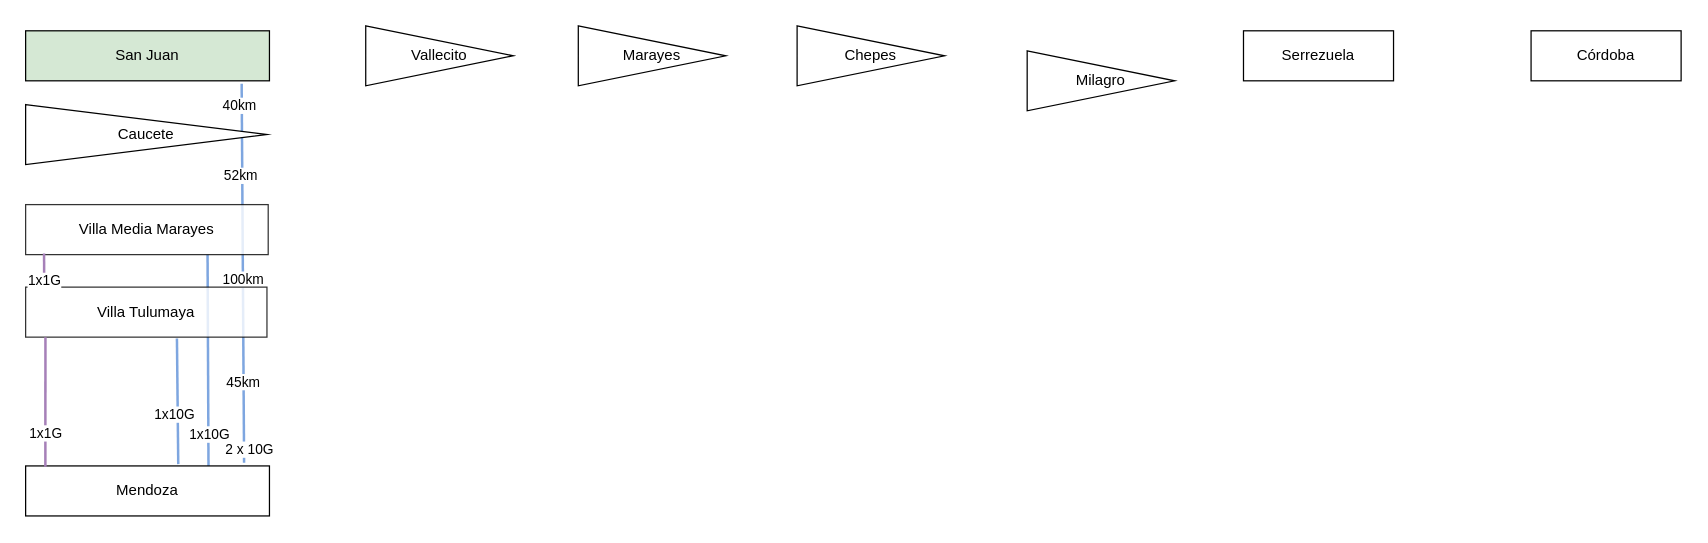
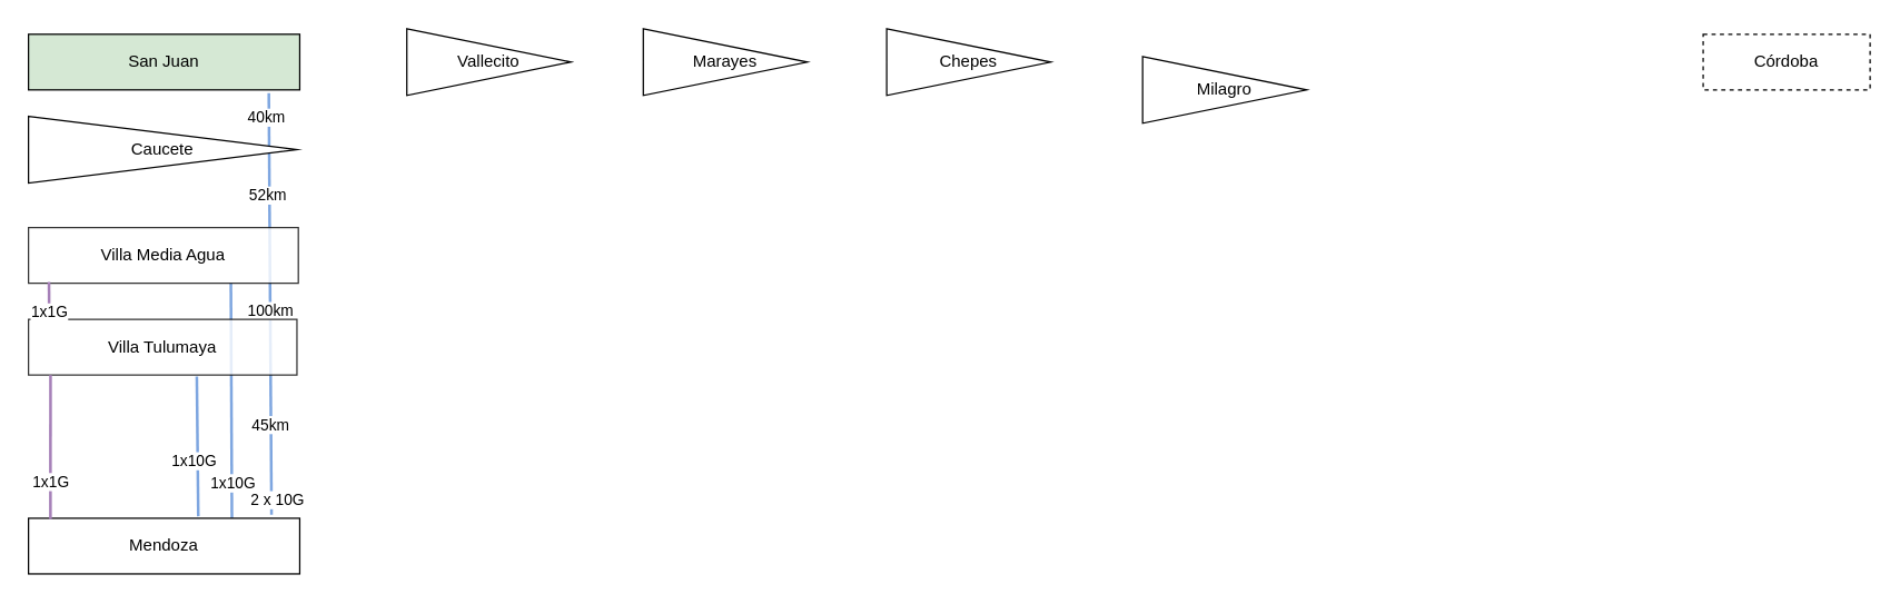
  <mxCell id="0" />
  <mxCell id="1" parent="0" />
  <mxCell id="2" value="" style="endArrow=none;html=1;rounded=0;strokeWidth=2;exitX=0.75;exitY=0;exitDx=0;exitDy=0;entryX=0.75;entryY=1;entryDx=0;entryDy=0;strokeColor=#7EA6E0;" edge="1" parent="1" source="10" target="13"><mxGeometry width="50" height="50" relative="1" as="geometry"><mxPoint x="103" y="347" as="sourcePoint" /><mxPoint x="360" y="233" as="targetPoint" /></mxGeometry></mxCell>
  <mxCell id="3" value="1&lt;span style=&quot;background-color: light-dark(#ffffff, var(--ge-dark-color, #121212)); color: light-dark(rgb(0, 0, 0), rgb(255, 255, 255));&quot;&gt;x10G&lt;/span&gt;" style="edgeLabel;html=1;align=center;verticalAlign=middle;resizable=0;points=[];" vertex="1" connectable="0" parent="2"><mxGeometry x="-0.846" y="-1" relative="1" as="geometry"><mxPoint x="-1" y="-12" as="offset" /></mxGeometry></mxCell>
  <mxCell id="4" value="" style="endArrow=none;html=1;rounded=0;entryX=0.886;entryY=1.059;entryDx=0;entryDy=0;exitX=0.896;exitY=-0.062;exitDx=0;exitDy=0;strokeWidth=2;strokeColor=#7EA6E0;entryPerimeter=0;exitPerimeter=0;" edge="1" parent="1" source="10" target="11"><mxGeometry width="50" height="50" relative="1" as="geometry"><mxPoint x="175" y="278" as="sourcePoint" /><mxPoint x="175" y="79" as="targetPoint" /></mxGeometry></mxCell>
  <mxCell id="5" value="2 x 10G" style="edgeLabel;html=1;align=center;verticalAlign=middle;resizable=0;points=[];" vertex="1" connectable="0" parent="4"><mxGeometry x="-0.276" y="3" relative="1" as="geometry"><mxPoint x="7" y="99" as="offset" /></mxGeometry></mxCell>
  <mxCell id="6" value="40km" style="edgeLabel;html=1;align=center;verticalAlign=middle;resizable=0;points=[];" vertex="1" connectable="0" parent="4"><mxGeometry x="0.889" y="2" relative="1" as="geometry"><mxPoint as="offset" /></mxGeometry></mxCell>
  <mxCell id="7" value="52km" style="edgeLabel;html=1;align=center;verticalAlign=middle;resizable=0;points=[];" vertex="1" connectable="0" parent="4"><mxGeometry x="0.52" y="2" relative="1" as="geometry"><mxPoint as="offset" /></mxGeometry></mxCell>
  <mxCell id="8" value="100km" style="edgeLabel;html=1;align=center;verticalAlign=middle;resizable=0;points=[];" vertex="1" connectable="0" parent="4"><mxGeometry x="-0.027" relative="1" as="geometry"><mxPoint as="offset" /></mxGeometry></mxCell>
  <mxCell id="9" value="45km" style="edgeLabel;html=1;align=center;verticalAlign=middle;resizable=0;points=[];" vertex="1" connectable="0" parent="4"><mxGeometry x="-0.574" y="1" relative="1" as="geometry"><mxPoint as="offset" /></mxGeometry></mxCell>
  <mxCell id="10" value="Mendoza" style="rounded=0;whiteSpace=wrap;html=1;" vertex="1" parent="1"><mxGeometry x="20" y="372" width="195" height="40" as="geometry" /></mxCell>
  <mxCell id="11" value="San Juan" style="rounded=0;whiteSpace=wrap;html=1;fillColor=#d5e8d4;" vertex="1" parent="1"><mxGeometry x="20" y="24" width="195" height="40" as="geometry" /></mxCell>
  <mxCell id="12" value="Villa Tulumaya" style="rounded=0;whiteSpace=wrap;html=1;opacity=80;" vertex="1" parent="1"><mxGeometry x="20" y="229" width="193" height="40" as="geometry" /></mxCell>
- <mxCell id="13" value="Villa Media Marayes" style="rounded=0;whiteSpace=wrap;html=1;opacity=80;" vertex="1" parent="1"><mxGeometry x="20" y="163" width="194" height="40" as="geometry" /></mxCell>
+ <mxCell id="13" value="Villa Media Agua" style="rounded=0;whiteSpace=wrap;html=1;opacity=80;" vertex="1" parent="1"><mxGeometry x="20" y="163" width="194" height="40" as="geometry" /></mxCell>
  <mxCell id="14" value="Caucete" style="triangle;whiteSpace=wrap;html=1;" vertex="1" parent="1"><mxGeometry x="20" y="83" width="193" height="48" as="geometry" /></mxCell>
  <mxCell id="15" value="" style="endArrow=none;html=1;rounded=0;strokeWidth=2;exitX=0.626;exitY=-0.036;exitDx=0;exitDy=0;entryX=0.627;entryY=1.026;entryDx=0;entryDy=0;strokeColor=#7EA6E0;exitPerimeter=0;entryPerimeter=0;" edge="1" parent="1" source="10" target="12"><mxGeometry width="50" height="50" relative="1" as="geometry"><mxPoint x="459" y="241" as="sourcePoint" /><mxPoint x="509" y="191" as="targetPoint" /></mxGeometry></mxCell>
  <mxCell id="16" value="1x10G" style="edgeLabel;html=1;align=center;verticalAlign=middle;resizable=0;points=[];" vertex="1" connectable="0" parent="15"><mxGeometry x="-0.353" y="3" relative="1" as="geometry"><mxPoint y="-7" as="offset" /></mxGeometry></mxCell>
- <mxCell id="17" value="Córdoba" style="rounded=0;whiteSpace=wrap;html=1;" vertex="1" parent="1"><mxGeometry x="1224" y="24" width="120" height="40" as="geometry" /></mxCell>
+ <mxCell id="17" value="Córdoba" style="rounded=0;whiteSpace=wrap;html=1;dashed=1;" vertex="1" parent="1"><mxGeometry x="1224" y="24" width="120" height="40" as="geometry" /></mxCell>
  <mxCell id="18" value="Vallecito" style="triangle;whiteSpace=wrap;html=1;" vertex="1" parent="1"><mxGeometry x="292" y="20" width="118" height="48" as="geometry" /></mxCell>
  <mxCell id="19" value="Marayes" style="triangle;whiteSpace=wrap;html=1;" vertex="1" parent="1"><mxGeometry x="462" y="20" width="118" height="48" as="geometry" /></mxCell>
  <mxCell id="20" value="Chepes" style="triangle;whiteSpace=wrap;html=1;" vertex="1" parent="1"><mxGeometry x="637" y="20" width="118" height="48" as="geometry" /></mxCell>
  <mxCell id="21" value="Milagro" style="triangle;whiteSpace=wrap;html=1;" vertex="1" parent="1"><mxGeometry x="821" y="40" width="118" height="48" as="geometry" /></mxCell>
- <mxCell id="22" value="Serrezuela" style="rounded=0;whiteSpace=wrap;html=1;" vertex="1" parent="1"><mxGeometry x="994" y="24" width="120" height="40" as="geometry" /></mxCell>
  <mxCell id="23" value="" style="endArrow=none;html=1;rounded=0;entryX=0.082;entryY=1;entryDx=0;entryDy=0;exitX=0.081;exitY=0.017;exitDx=0;exitDy=0;exitPerimeter=0;entryPerimeter=0;strokeWidth=2;strokeColor=#A680B8;" edge="1" parent="1" source="10" target="12"><mxGeometry width="50" height="50" relative="1" as="geometry"><mxPoint x="360" y="210" as="sourcePoint" /><mxPoint x="410" y="160" as="targetPoint" /></mxGeometry></mxCell>
  <mxCell id="24" value="1x1G" style="edgeLabel;html=1;align=center;verticalAlign=middle;resizable=0;points=[];" vertex="1" connectable="0" parent="23"><mxGeometry x="-0.483" relative="1" as="geometry"><mxPoint as="offset" /></mxGeometry></mxCell>
  <mxCell id="25" value="" style="endArrow=none;html=1;rounded=0;entryX=0.076;entryY=0.979;entryDx=0;entryDy=0;exitX=0.077;exitY=0.026;exitDx=0;exitDy=0;exitPerimeter=0;entryPerimeter=0;strokeWidth=2;strokeColor=#A680B8;" edge="1" parent="1" source="12" target="13"><mxGeometry width="50" height="50" relative="1" as="geometry"><mxPoint x="46" y="383" as="sourcePoint" /><mxPoint x="46" y="289" as="targetPoint" /></mxGeometry></mxCell>
  <mxCell id="26" value="1x1G" style="edgeLabel;html=1;align=center;verticalAlign=middle;resizable=0;points=[];" vertex="1" connectable="0" parent="25"><mxGeometry x="-0.483" relative="1" as="geometry"><mxPoint as="offset" /></mxGeometry></mxCell>
